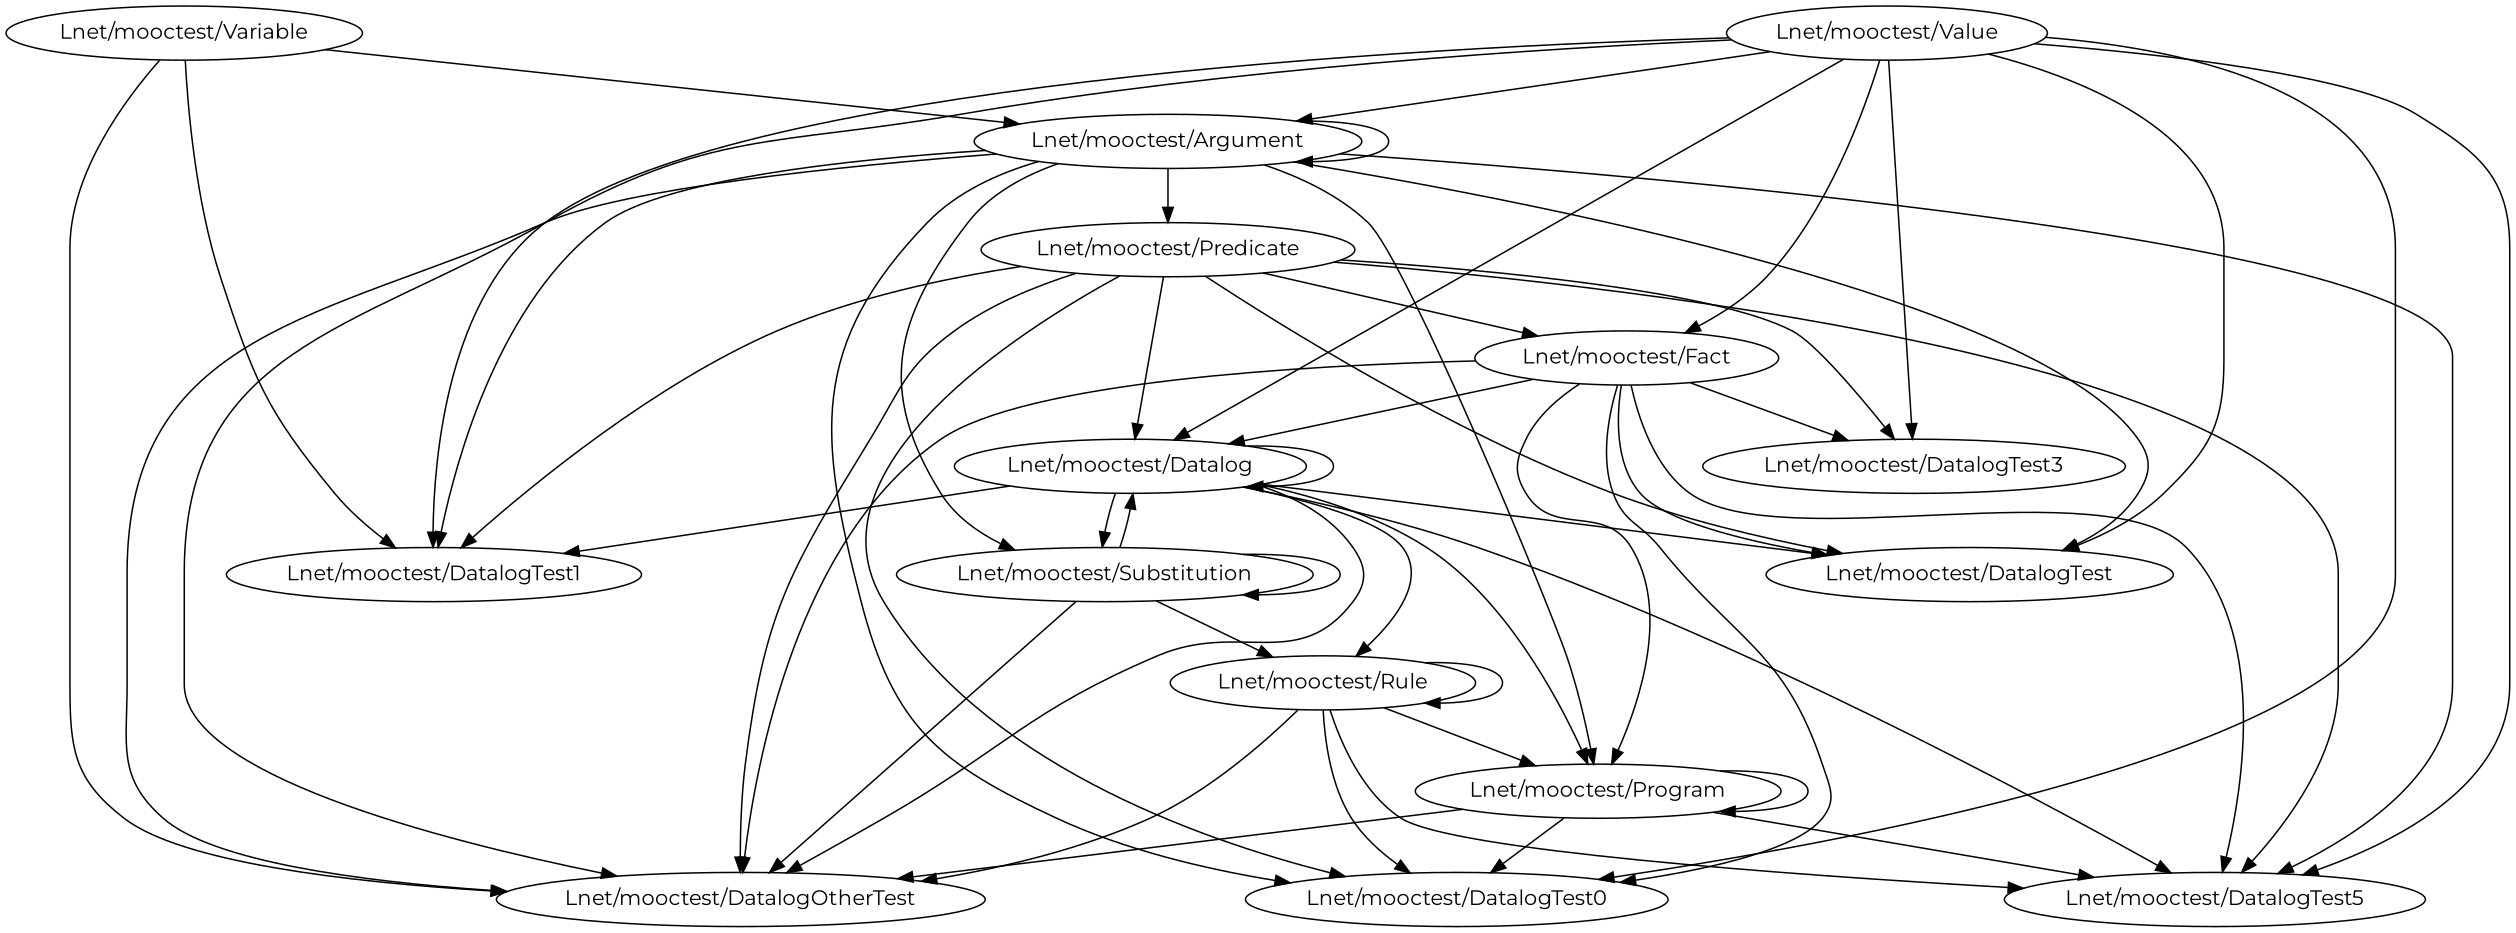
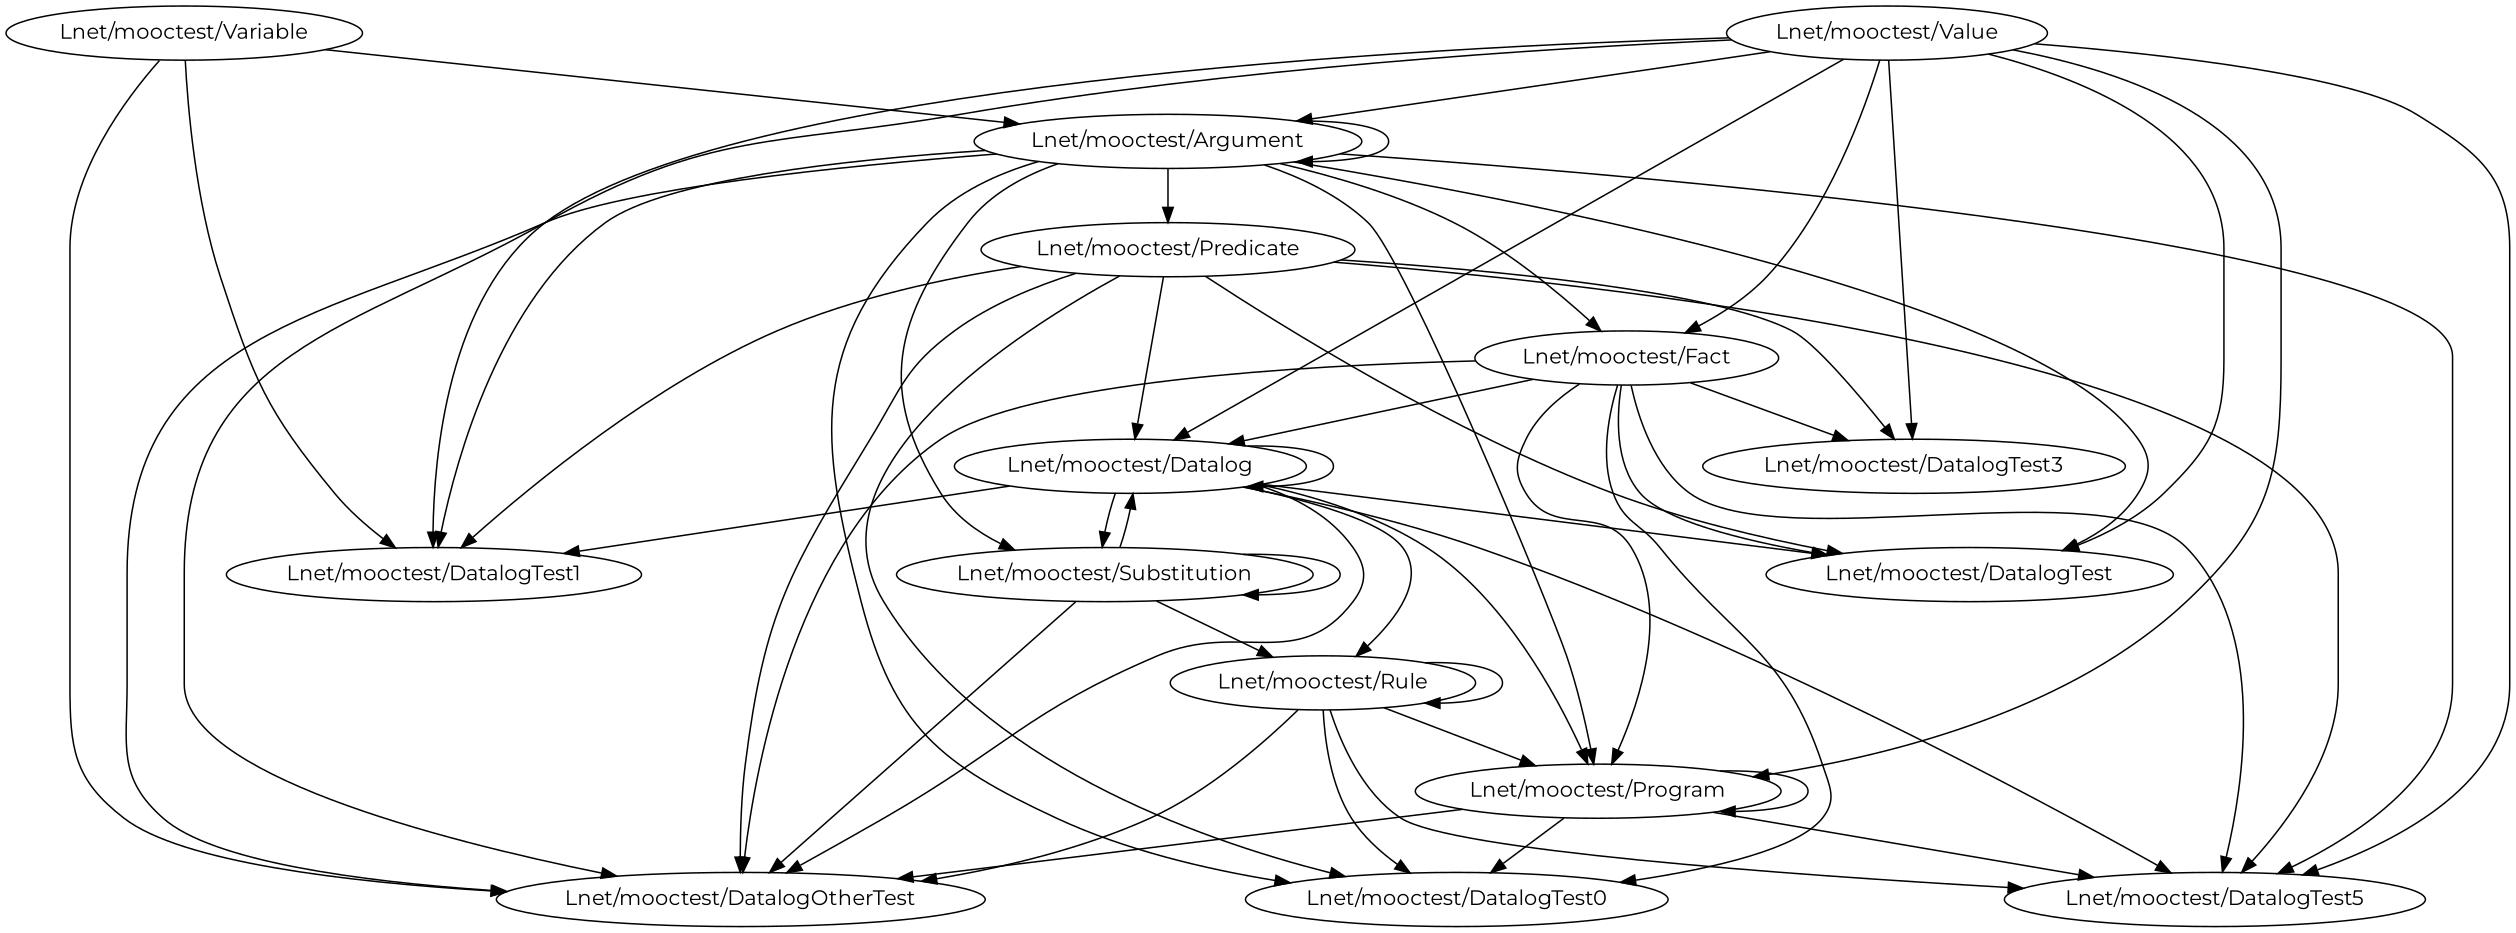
  digraph {
    fontname=Montserrat
    node [fontname=Montserrat]
    edge [fontname=Montserrat]
    "Lnet/mooctest/Predicate"
    "Lnet/mooctest/DatalogTest1"
    "Lnet/mooctest/DatalogOtherTest"
    "Lnet/mooctest/DatalogTest5"
    "Lnet/mooctest/Fact"
    "Lnet/mooctest/DatalogTest3"
    n7 [label="Lnet/mooctest/DatalogTest0"]
    "Lnet/mooctest/Datalog"
    "Lnet/mooctest/DatalogTest"
    "Lnet/mooctest/Program"
    "Lnet/mooctest/Substitution"
    "Lnet/mooctest/Rule"
    "Lnet/mooctest/Argument"
    "Lnet/mooctest/Variable"
    "Lnet/mooctest/Value"
    "Lnet/mooctest/Predicate" -> "Lnet/mooctest/DatalogTest1"
    "Lnet/mooctest/Predicate" -> "Lnet/mooctest/DatalogOtherTest"
    "Lnet/mooctest/Predicate" -> "Lnet/mooctest/DatalogTest5"
-   "Lnet/mooctest/Predicate" -> "Lnet/mooctest/Fact"
+   "Lnet/mooctest/Argument" -> "Lnet/mooctest/Fact"
    "Lnet/mooctest/Predicate" -> "Lnet/mooctest/DatalogTest3"
    "Lnet/mooctest/Predicate" -> n7
    "Lnet/mooctest/Predicate" -> "Lnet/mooctest/Datalog"
    "Lnet/mooctest/Predicate" -> "Lnet/mooctest/DatalogTest"
    "Lnet/mooctest/Fact" -> "Lnet/mooctest/DatalogOtherTest"
    "Lnet/mooctest/Fact" -> "Lnet/mooctest/DatalogTest5"
    "Lnet/mooctest/Fact" -> "Lnet/mooctest/DatalogTest3"
    "Lnet/mooctest/Fact" -> n7
    "Lnet/mooctest/Fact" -> "Lnet/mooctest/Datalog"
    "Lnet/mooctest/Fact" -> "Lnet/mooctest/DatalogTest"
    "Lnet/mooctest/Fact" -> "Lnet/mooctest/Program"
    "Lnet/mooctest/Datalog" -> "Lnet/mooctest/DatalogTest1"
    "Lnet/mooctest/Datalog" -> "Lnet/mooctest/DatalogOtherTest"
    "Lnet/mooctest/Datalog" -> "Lnet/mooctest/DatalogTest5"
    "Lnet/mooctest/Datalog" -> "Lnet/mooctest/Datalog"
    "Lnet/mooctest/Datalog" -> "Lnet/mooctest/DatalogTest"
    "Lnet/mooctest/Datalog" -> "Lnet/mooctest/Program"
    "Lnet/mooctest/Datalog" -> "Lnet/mooctest/Substitution"
    "Lnet/mooctest/Datalog" -> "Lnet/mooctest/Rule"
    "Lnet/mooctest/Program" -> "Lnet/mooctest/DatalogOtherTest"
    "Lnet/mooctest/Program" -> "Lnet/mooctest/DatalogTest5"
    "Lnet/mooctest/Program" -> n7
    "Lnet/mooctest/Program" -> "Lnet/mooctest/Program"
    "Lnet/mooctest/Substitution" -> "Lnet/mooctest/DatalogOtherTest"
    "Lnet/mooctest/Substitution" -> "Lnet/mooctest/Datalog"
    "Lnet/mooctest/Substitution" -> "Lnet/mooctest/Substitution"
    "Lnet/mooctest/Substitution" -> "Lnet/mooctest/Rule"
    "Lnet/mooctest/Rule" -> "Lnet/mooctest/DatalogOtherTest"
    "Lnet/mooctest/Rule" -> "Lnet/mooctest/DatalogTest5"
    "Lnet/mooctest/Rule" -> n7
    "Lnet/mooctest/Rule" -> "Lnet/mooctest/Program"
    "Lnet/mooctest/Rule" -> "Lnet/mooctest/Rule"
    "Lnet/mooctest/Argument" -> "Lnet/mooctest/Predicate"
    "Lnet/mooctest/Argument" -> "Lnet/mooctest/DatalogTest1"
    "Lnet/mooctest/Argument" -> "Lnet/mooctest/DatalogOtherTest"
    "Lnet/mooctest/Argument" -> "Lnet/mooctest/DatalogTest5"
    "Lnet/mooctest/Argument" -> n7
    "Lnet/mooctest/Argument" -> "Lnet/mooctest/DatalogTest"
    "Lnet/mooctest/Argument" -> "Lnet/mooctest/Program"
    "Lnet/mooctest/Argument" -> "Lnet/mooctest/Substitution"
    "Lnet/mooctest/Argument" -> "Lnet/mooctest/Argument"
    "Lnet/mooctest/Variable" -> "Lnet/mooctest/DatalogTest1"
    "Lnet/mooctest/Variable" -> "Lnet/mooctest/DatalogOtherTest"
    "Lnet/mooctest/Variable" -> "Lnet/mooctest/Argument"
    "Lnet/mooctest/Value" -> "Lnet/mooctest/DatalogTest1"
    "Lnet/mooctest/Value" -> "Lnet/mooctest/DatalogOtherTest"
    "Lnet/mooctest/Value" -> "Lnet/mooctest/DatalogTest5"
    "Lnet/mooctest/Value" -> "Lnet/mooctest/Fact"
    "Lnet/mooctest/Value" -> "Lnet/mooctest/DatalogTest3"
-   "Lnet/mooctest/Value" -> n7
+   "Lnet/mooctest/Value" -> "Lnet/mooctest/Program"
    "Lnet/mooctest/Value" -> "Lnet/mooctest/Datalog"
    "Lnet/mooctest/Value" -> "Lnet/mooctest/DatalogTest"
    "Lnet/mooctest/Value" -> "Lnet/mooctest/Argument"
  }
